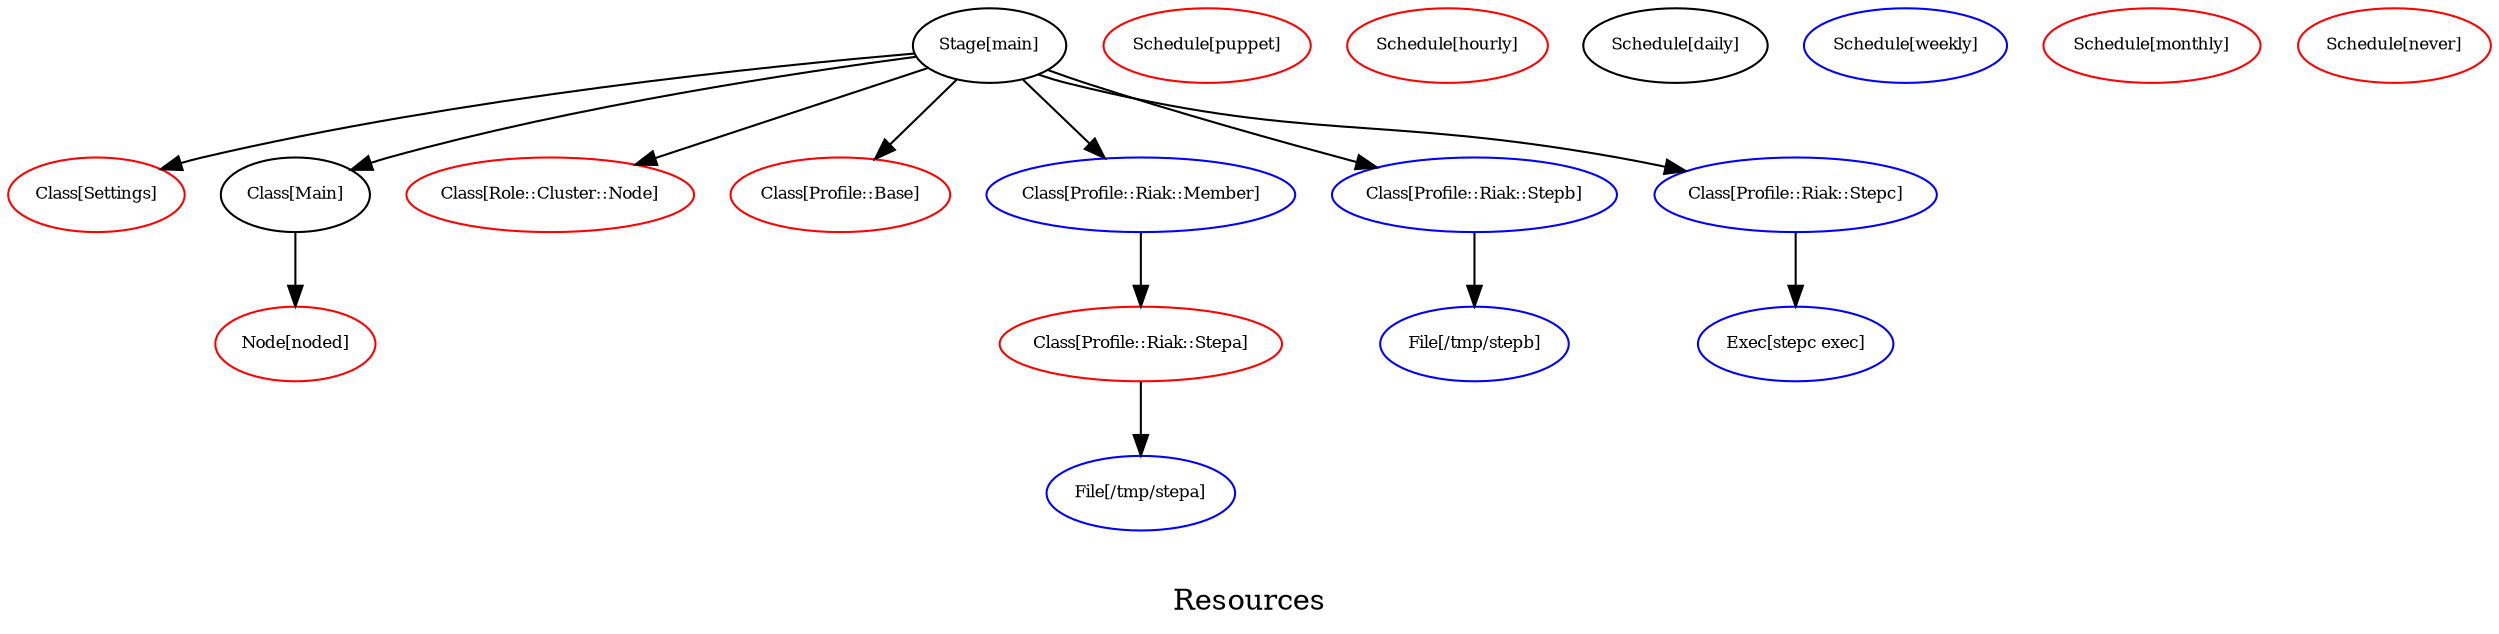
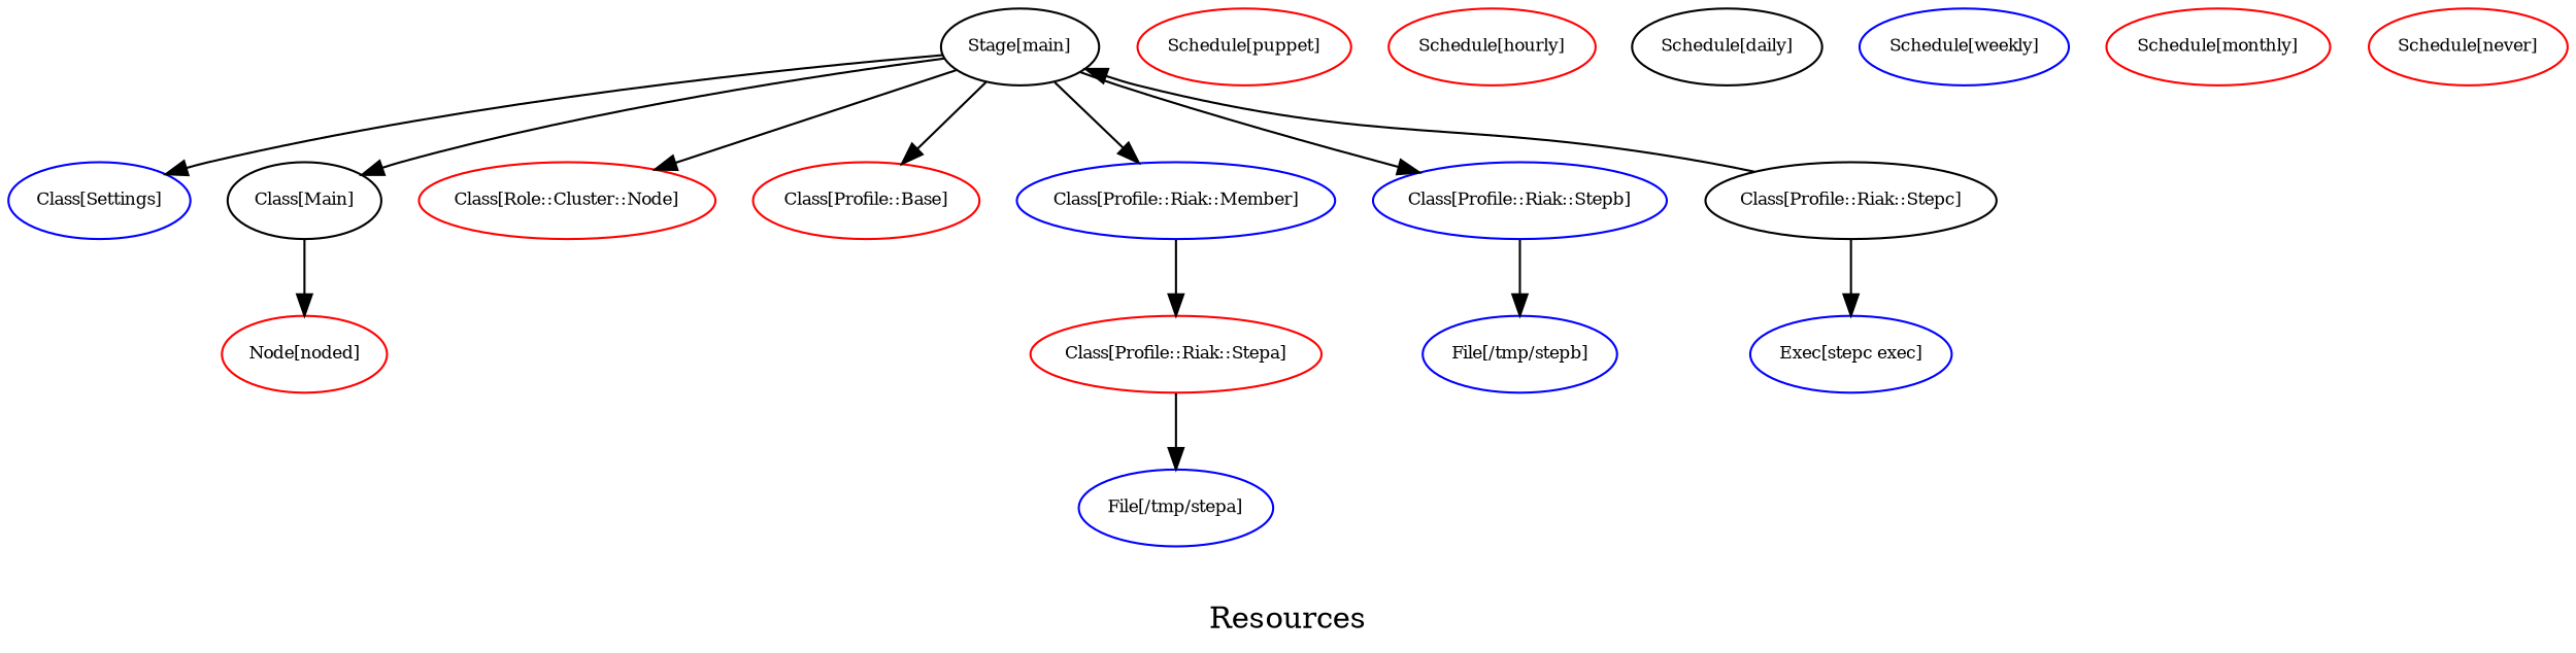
  digraph {
    label=Resources
    node [color=red fontsize=8]
    edge [fontsize=8]
    n1 [color=black label="Stage[main]"]
-   n2 [label="Class[Settings]"]
+   n2 [color=blue label="Class[Settings]"]
    n3 [color=black label="Class[Main]"]
    n4 [label="Class[Role::Cluster::Node]"]
    n5 [label="Class[Profile::Base]"]
    n6 [color=blue label="Class[Profile::Riak::Member]"]
    n7 [color=blue label="Class[Profile::Riak::Stepb]"]
-   n8 [color=blue label="Class[Profile::Riak::Stepc]"]
+   n8 [color=black label="Class[Profile::Riak::Stepc]"]
    n9 [label="Node[noded]"]
    n10 [label="Class[Profile::Riak::Stepa]"]
    n11 [color=blue label="File[/tmp/stepa]"]
    n12 [color=blue label="File[/tmp/stepb]"]
    n13 [color=blue label="Exec[stepc exec]"]
    n14 [label="Schedule[puppet]"]
    n15 [label="Schedule[hourly]"]
    n16 [color=black label="Schedule[daily]"]
    n17 [color=blue label="Schedule[weekly]"]
    n18 [label="Schedule[monthly]"]
    n19 [label="Schedule[never]"]
    n1 -> n2
    n1 -> n3
    n1 -> n4
    n1 -> n5
    n1 -> n6
    n1 -> n7
-   n1 -> n8
+   n8 -> n1
    n3 -> n9
    n6 -> n10
    n7 -> n12
    n8 -> n13
    n10 -> n11
  }
